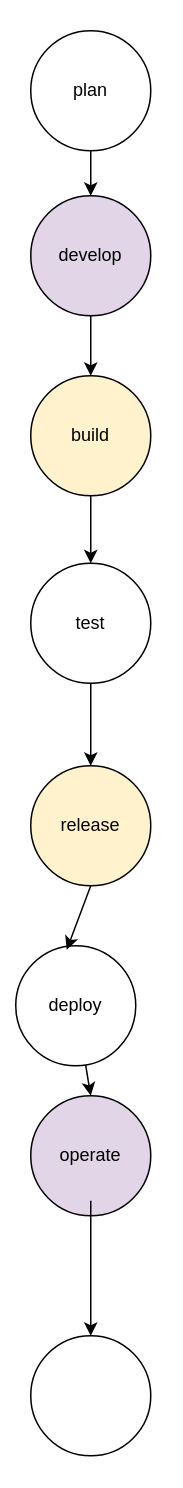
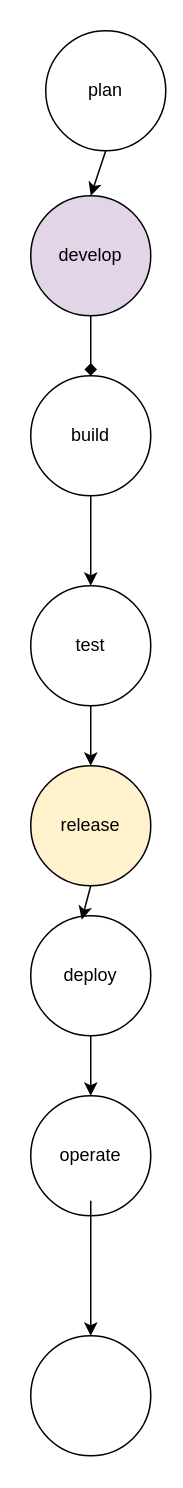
  <mxCell id="0" />
  <mxCell id="1" parent="0" />
- <mxCell id="2" value="build" style="ellipse;whiteSpace=wrap;html=1;aspect=fixed;fillColor=#fff2cc;" vertex="1" parent="1"><mxGeometry x="20" y="250" width="80" height="80" as="geometry" /></mxCell>
- <mxCell id="3" value="test" style="ellipse;whiteSpace=wrap;html=1;aspect=fixed;" vertex="1" parent="1"><mxGeometry x="20" y="375" width="80" height="80" as="geometry" /></mxCell>
- <mxCell id="4" value="deploy" style="ellipse;whiteSpace=wrap;html=1;aspect=fixed;" vertex="1" parent="1"><mxGeometry x="10" y="630" width="80" height="80" as="geometry" /></mxCell>
+ <mxCell id="2" value="build" style="ellipse;whiteSpace=wrap;html=1;aspect=fixed;" vertex="1" parent="1"><mxGeometry x="20" y="250" width="80" height="80" as="geometry" /></mxCell>
+ <mxCell id="3" value="test" style="ellipse;whiteSpace=wrap;html=1;aspect=fixed;" vertex="1" parent="1"><mxGeometry x="20" y="390" width="80" height="80" as="geometry" /></mxCell>
+ <mxCell id="4" value="deploy" style="ellipse;whiteSpace=wrap;html=1;aspect=fixed;" vertex="1" parent="1"><mxGeometry x="20" y="610" width="80" height="80" as="geometry" /></mxCell>
  <mxCell id="5" value="develop" style="ellipse;whiteSpace=wrap;html=1;aspect=fixed;fillColor=#e1d5e7;" vertex="1" parent="1"><mxGeometry x="20" y="130" width="80" height="80" as="geometry" /></mxCell>
- <mxCell id="6" value="plan" style="ellipse;whiteSpace=wrap;html=1;aspect=fixed;" vertex="1" parent="1"><mxGeometry x="20" y="20" width="80" height="80" as="geometry" /></mxCell>
+ <mxCell id="6" value="plan" style="ellipse;whiteSpace=wrap;html=1;aspect=fixed;" vertex="1" parent="1"><mxGeometry x="30" y="20" width="80" height="80" as="geometry" /></mxCell>
  <mxCell id="7" value="release" style="ellipse;whiteSpace=wrap;html=1;aspect=fixed;fillColor=#fff2cc;" vertex="1" parent="1"><mxGeometry x="20" y="510" width="80" height="80" as="geometry" /></mxCell>
  <mxCell id="8" value="" style="ellipse;whiteSpace=wrap;html=1;aspect=fixed;" vertex="1" parent="1"><mxGeometry x="20" y="890" width="80" height="80" as="geometry" /></mxCell>
- <mxCell id="9" value="operate" style="ellipse;whiteSpace=wrap;html=1;aspect=fixed;fillColor=#e1d5e7;" vertex="1" parent="1"><mxGeometry x="20" y="730" width="80" height="80" as="geometry" /></mxCell>
+ <mxCell id="9" value="operate" style="ellipse;whiteSpace=wrap;html=1;aspect=fixed;" vertex="1" parent="1"><mxGeometry x="20" y="730" width="80" height="80" as="geometry" /></mxCell>
  <mxCell id="10" value="" style="endArrow=classic;html=1;rounded=0;entryX=0.5;entryY=0;entryDx=0;entryDy=0;" edge="1" parent="1" source="2" target="3"><mxGeometry width="50" height="50" relative="1" as="geometry"><mxPoint x="40" y="470" as="sourcePoint" /><mxPoint x="90" y="420" as="targetPoint" /></mxGeometry></mxCell>
  <mxCell id="11" value="" style="endArrow=classic;html=1;rounded=0;exitX=0.5;exitY=1;exitDx=0;exitDy=0;entryX=0.5;entryY=0;entryDx=0;entryDy=0;" edge="1" parent="1" source="3" target="7"><mxGeometry width="50" height="50" relative="1" as="geometry"><mxPoint x="40" y="390" as="sourcePoint" /><mxPoint x="90" y="340" as="targetPoint" /></mxGeometry></mxCell>
- <mxCell id="12" value="" style="endArrow=classic;html=1;rounded=0;exitX=0.5;exitY=1;exitDx=0;exitDy=0;entryX=0.5;entryY=0;entryDx=0;entryDy=0;" edge="1" parent="1" source="5" target="2"><mxGeometry width="50" height="50" relative="1" as="geometry"><mxPoint x="40" y="390" as="sourcePoint" /><mxPoint x="60" y="240" as="targetPoint" /></mxGeometry></mxCell>
+ <mxCell id="12" value="" style="endArrow=diamond;html=1;rounded=0;exitX=0.5;exitY=1;exitDx=0;exitDy=0;entryX=0.5;entryY=0;entryDx=0;entryDy=0;" edge="1" parent="1" source="5" target="2"><mxGeometry width="50" height="50" relative="1" as="geometry"><mxPoint x="40" y="390" as="sourcePoint" /><mxPoint x="60" y="240" as="targetPoint" /></mxGeometry></mxCell>
  <mxCell id="13" value="" style="endArrow=classic;html=1;rounded=0;exitX=0.5;exitY=1;exitDx=0;exitDy=0;" edge="1" parent="1" source="6"><mxGeometry width="50" height="50" relative="1" as="geometry"><mxPoint x="30" y="290" as="sourcePoint" /><mxPoint x="60" y="130" as="targetPoint" /><Array as="points"><mxPoint x="60" y="130" /></Array></mxGeometry></mxCell>
  <mxCell id="14" value="" style="endArrow=classic;html=1;rounded=0;entryX=0.5;entryY=0;entryDx=0;entryDy=0;" edge="1" parent="1" source="4" target="9"><mxGeometry width="50" height="50" relative="1" as="geometry"><mxPoint x="30" y="770" as="sourcePoint" /><mxPoint x="80" y="720" as="targetPoint" /></mxGeometry></mxCell>
  <mxCell id="15" value="" style="endArrow=classic;html=1;rounded=0;exitX=0.5;exitY=1;exitDx=0;exitDy=0;entryX=0.425;entryY=0.033;entryDx=0;entryDy=0;entryPerimeter=0;" edge="1" parent="1" source="7" target="4"><mxGeometry width="50" height="50" relative="1" as="geometry"><mxPoint x="30" y="770" as="sourcePoint" /><mxPoint x="80" y="720" as="targetPoint" /></mxGeometry></mxCell>
  <mxCell id="16" value="" style="endArrow=classic;html=1;rounded=0;entryX=0.5;entryY=0;entryDx=0;entryDy=0;" edge="1" parent="1" target="8"><mxGeometry width="50" height="50" relative="1" as="geometry"><mxPoint x="60" y="800" as="sourcePoint" /><mxPoint x="80" y="860" as="targetPoint" /></mxGeometry></mxCell>
